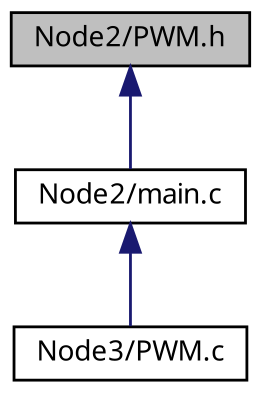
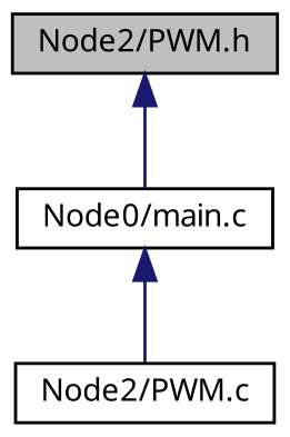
  digraph {
    fontname="Noto Sans"
    node [color=black fillcolor=white fontname="Noto Sans" fontsize=10 shape=record style=filled]
    edge [color=midnightblue dir=back fontname="Noto Sans" fontsize=10 labelfontname=Helvetica labelfontsize=10 style=solid]
    n1 [fillcolor=grey75 fontcolor=black height=0.2 label="Node2/PWM.h" width=0.4]
-   n2 [height=0.2 label="Node2/main.c" width=0.4]
-   n3 [height=0.2 label="Node3/PWM.c" width=0.4]
+   n2 [height=0.2 label="Node0/main.c" width=0.4]
+   n3 [height=0.2 label="Node2/PWM.c" width=0.4]
    n1 -> n2
    n2 -> n3
  }
